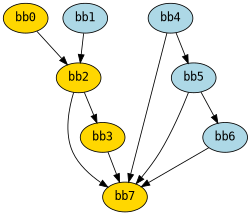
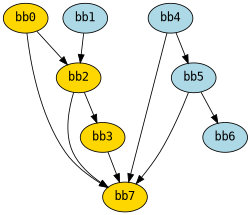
  digraph {
    fontname="DejaVu Sans Mono"
    node [fillcolor=gold fontname="DejaVu Sans Mono" style=filled]
    edge [fontname="DejaVu Sans Mono"]
    n1 [label="bb0\l"]
    n2 [label="bb7\l"]
    n3 [label="bb2\l"]
    n4 [fillcolor=lightblue label="bb1\l"]
    n5 [label="bb3\l"]
    n6 [fillcolor=lightblue label="bb4\l"]
    n7 [fillcolor=lightblue label="bb5\l"]
    n8 [fillcolor=lightblue label="bb6\l"]
-   n8 -> n2
+   n1 -> n2
    n1 -> n3
    n3 -> n2
    n3 -> n5
    n4 -> n3
    n5 -> n2
    n6 -> n2
    n6 -> n7
    n7 -> n2
    n7 -> n8
  }
